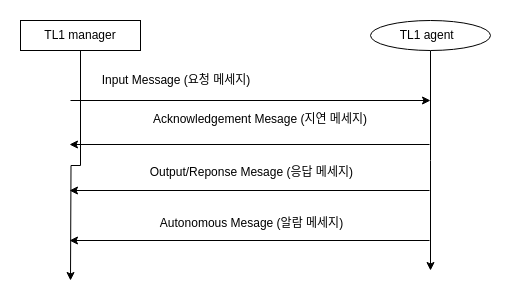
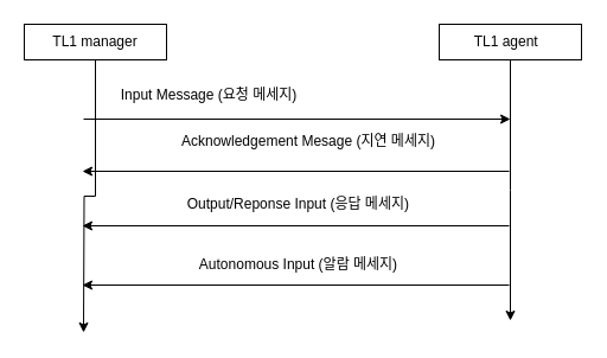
  <mxCell id="0" />
  <mxCell id="1" parent="0" />
  <mxCell id="2" style="edgeStyle=orthogonalEdgeStyle;rounded=0;orthogonalLoop=1;jettySize=auto;html=1;" edge="1" parent="1" source="3"><mxGeometry relative="1" as="geometry"><mxPoint x="70" y="280" as="targetPoint" /></mxGeometry></mxCell>
  <mxCell id="3" value="TL1 manager" style="rounded=0;whiteSpace=wrap;html=1;" vertex="1" parent="1"><mxGeometry x="20" y="20" width="120" height="30" as="geometry" /></mxCell>
  <mxCell id="4" style="edgeStyle=orthogonalEdgeStyle;rounded=0;orthogonalLoop=1;jettySize=auto;html=1;" edge="1" parent="1" source="5"><mxGeometry relative="1" as="geometry"><mxPoint x="430" y="270" as="targetPoint" /></mxGeometry></mxCell>
- <mxCell id="5" value="TL1 agent&amp;nbsp;&amp;nbsp;" style="ellipse;whiteSpace=wrap;html=1;" vertex="1" parent="1"><mxGeometry x="370" y="20" width="120" height="30" as="geometry" /></mxCell>
+ <mxCell id="5" value="TL1 agent&amp;nbsp;&amp;nbsp;" style="rounded=0;whiteSpace=wrap;html=1;" vertex="1" parent="1"><mxGeometry x="370" y="20" width="120" height="30" as="geometry" /></mxCell>
  <mxCell id="6" value="" style="endArrow=classic;html=1;rounded=0;" edge="1" parent="1"><mxGeometry width="50" height="50" relative="1" as="geometry"><mxPoint x="70" y="100" as="sourcePoint" /><mxPoint x="430" y="100" as="targetPoint" /></mxGeometry></mxCell>
  <mxCell id="7" value="Input Message (요청 메세지)" style="text;html=1;strokeColor=none;fillColor=none;align=center;verticalAlign=middle;whiteSpace=wrap;rounded=0;" vertex="1" parent="1"><mxGeometry x="83" y="65" width="186" height="30" as="geometry" /></mxCell>
  <mxCell id="8" value="" style="endArrow=classic;html=1;rounded=0;" edge="1" parent="1"><mxGeometry width="50" height="50" relative="1" as="geometry"><mxPoint x="429" y="190" as="sourcePoint" /><mxPoint x="69" y="190" as="targetPoint" /></mxGeometry></mxCell>
- <mxCell id="9" value="Output/Reponse Mesage (응답 메세지)&amp;nbsp;" style="text;html=1;strokeColor=none;fillColor=none;align=center;verticalAlign=middle;whiteSpace=wrap;rounded=0;" vertex="1" parent="1"><mxGeometry x="144" y="157" width="218" height="30" as="geometry" /></mxCell>
+ <mxCell id="9" value="Output/Reponse Input (응답 메세지)&amp;nbsp;" style="text;html=1;strokeColor=none;fillColor=none;align=center;verticalAlign=middle;whiteSpace=wrap;rounded=0;" vertex="1" parent="1"><mxGeometry x="144" y="157" width="218" height="30" as="geometry" /></mxCell>
  <mxCell id="10" value="" style="endArrow=classic;html=1;rounded=0;" edge="1" parent="1"><mxGeometry width="50" height="50" relative="1" as="geometry"><mxPoint x="429" y="144" as="sourcePoint" /><mxPoint x="69" y="144" as="targetPoint" /></mxGeometry></mxCell>
  <mxCell id="11" value="Acknowledgement Mesage (지연 메세지)" style="text;html=1;strokeColor=none;fillColor=none;align=center;verticalAlign=middle;whiteSpace=wrap;rounded=0;" vertex="1" parent="1"><mxGeometry x="143" y="104" width="234" height="30" as="geometry" /></mxCell>
  <mxCell id="12" value="" style="endArrow=classic;html=1;rounded=0;" edge="1" parent="1"><mxGeometry width="50" height="50" relative="1" as="geometry"><mxPoint x="429" y="240" as="sourcePoint" /><mxPoint x="69" y="240" as="targetPoint" /></mxGeometry></mxCell>
- <mxCell id="13" value="Autonomous Mesage (알람 메세지)" style="text;html=1;strokeColor=none;fillColor=none;align=center;verticalAlign=middle;whiteSpace=wrap;rounded=0;" vertex="1" parent="1"><mxGeometry x="151.5" y="208" width="199" height="30" as="geometry" /></mxCell>
+ <mxCell id="13" value="Autonomous Input (알람 메세지)" style="text;html=1;strokeColor=none;fillColor=none;align=center;verticalAlign=middle;whiteSpace=wrap;rounded=0;" vertex="1" parent="1"><mxGeometry x="151.5" y="208" width="199" height="30" as="geometry" /></mxCell>
